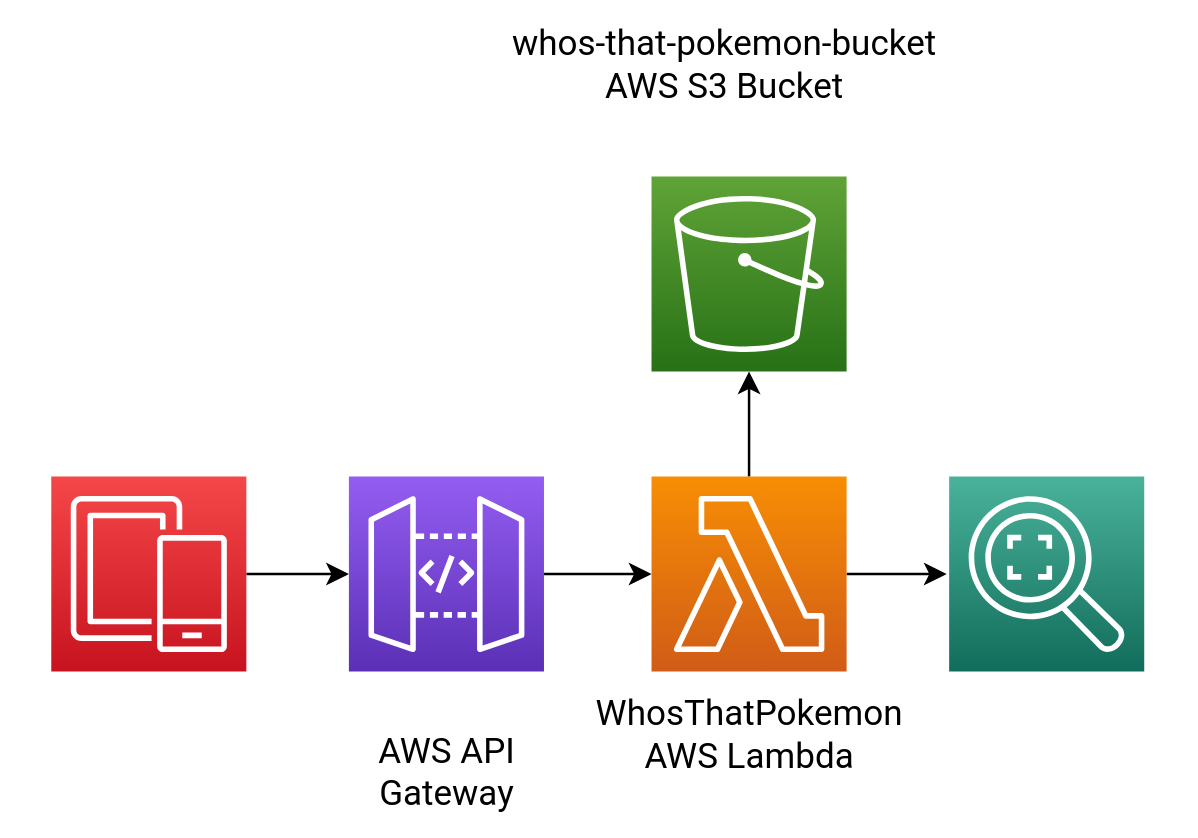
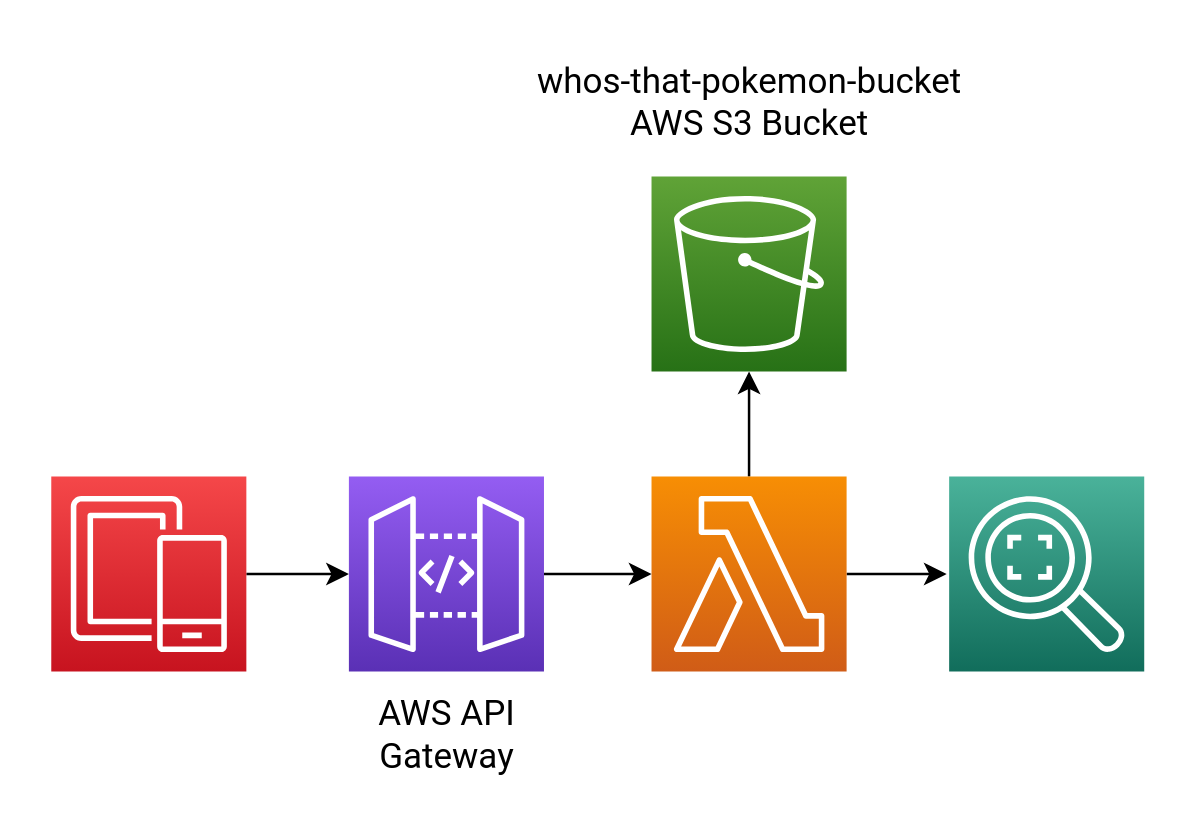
  <mxCell id="0" />
  <mxCell id="1" parent="0" />
  <mxCell id="2" value="" style="edgeStyle=orthogonalEdgeStyle;rounded=0;orthogonalLoop=1;jettySize=auto;html=1;fontFamily=Roboto;fontSource=https%3A%2F%2Ffonts.googleapis.com%2Fcss%3Ffamily%3DRoboto;fontSize=14;" parent="1" source="3" target="11" edge="1"><mxGeometry relative="1" as="geometry" /></mxCell>
  <mxCell id="3" value="" style="sketch=0;points=[[0,0,0],[0.25,0,0],[0.5,0,0],[0.75,0,0],[1,0,0],[0,1,0],[0.25,1,0],[0.5,1,0],[0.75,1,0],[1,1,0],[0,0.25,0],[0,0.5,0],[0,0.75,0],[1,0.25,0],[1,0.5,0],[1,0.75,0]];outlineConnect=0;fontColor=#232F3E;gradientColor=#F54749;gradientDirection=north;fillColor=#C7131F;strokeColor=#ffffff;dashed=0;verticalLabelPosition=bottom;verticalAlign=top;align=center;html=1;fontSize=12;fontStyle=0;aspect=fixed;shape=mxgraph.aws4.resourceIcon;resIcon=mxgraph.aws4.mobile;" parent="1" vertex="1"><mxGeometry x="20" y="190" width="78" height="78" as="geometry" /></mxCell>
  <mxCell id="4" value="" style="edgeStyle=orthogonalEdgeStyle;rounded=0;orthogonalLoop=1;jettySize=auto;html=1;fontFamily=Roboto;fontSource=https%3A%2F%2Ffonts.googleapis.com%2Fcss%3Ffamily%3DRoboto;fontSize=14;" parent="1" source="6" target="7" edge="1"><mxGeometry relative="1" as="geometry" /></mxCell>
  <mxCell id="5" style="edgeStyle=orthogonalEdgeStyle;rounded=0;orthogonalLoop=1;jettySize=auto;html=1;fontFamily=Roboto;fontSource=https%3A%2F%2Ffonts.googleapis.com%2Fcss%3Ffamily%3DRoboto;fontSize=14;" parent="1" source="6" edge="1"><mxGeometry relative="1" as="geometry"><mxPoint x="378" y="229" as="targetPoint" /></mxGeometry></mxCell>
  <mxCell id="6" value="" style="sketch=0;points=[[0,0,0],[0.25,0,0],[0.5,0,0],[0.75,0,0],[1,0,0],[0,1,0],[0.25,1,0],[0.5,1,0],[0.75,1,0],[1,1,0],[0,0.25,0],[0,0.5,0],[0,0.75,0],[1,0.25,0],[1,0.5,0],[1,0.75,0]];outlineConnect=0;fontColor=#232F3E;gradientColor=#F78E04;gradientDirection=north;fillColor=#D05C17;strokeColor=#ffffff;dashed=0;verticalLabelPosition=bottom;verticalAlign=top;align=center;html=1;fontSize=12;fontStyle=0;aspect=fixed;shape=mxgraph.aws4.resourceIcon;resIcon=mxgraph.aws4.lambda;" parent="1" vertex="1"><mxGeometry x="260" y="190" width="78" height="78" as="geometry" /></mxCell>
  <mxCell id="7" value="" style="sketch=0;points=[[0,0,0],[0.25,0,0],[0.5,0,0],[0.75,0,0],[1,0,0],[0,1,0],[0.25,1,0],[0.5,1,0],[0.75,1,0],[1,1,0],[0,0.25,0],[0,0.5,0],[0,0.75,0],[1,0.25,0],[1,0.5,0],[1,0.75,0]];outlineConnect=0;fontColor=#232F3E;gradientColor=#60A337;gradientDirection=north;fillColor=#277116;strokeColor=#ffffff;dashed=0;verticalLabelPosition=bottom;verticalAlign=top;align=center;html=1;fontSize=12;fontStyle=0;aspect=fixed;shape=mxgraph.aws4.resourceIcon;resIcon=mxgraph.aws4.s3;fontFamily=Roboto;fontSource=https%3A%2F%2Ffonts.googleapis.com%2Fcss%3Ffamily%3DRoboto;" parent="1" vertex="1"><mxGeometry x="260" y="70" width="78" height="78" as="geometry" /></mxCell>
- <mxCell id="8" value="&lt;div&gt;WhosThatPokemon&lt;br&gt;&lt;/div&gt;&lt;div&gt;AWS Lambda&lt;/div&gt;" style="text;html=1;align=center;verticalAlign=middle;resizable=0;points=[];autosize=1;strokeColor=none;fillColor=none;fontSize=14;fontFamily=Roboto;" parent="1" vertex="1"><mxGeometry x="229" y="273" width="140" height="40" as="geometry" /></mxCell>
- <mxCell id="9" value="&lt;div&gt;whos-that-pokemon-bucket&lt;/div&gt;&lt;div&gt;AWS S3 Bucket&lt;br&gt;&lt;/div&gt;" style="text;html=1;align=center;verticalAlign=middle;resizable=0;points=[];autosize=1;strokeColor=none;fillColor=none;fontSize=14;fontFamily=Roboto;" parent="1" vertex="1"><mxGeometry x="194" y="5" width="190" height="40" as="geometry" /></mxCell>
+ <mxCell id="9" value="&lt;div&gt;whos-that-pokemon-bucket&lt;/div&gt;&lt;div&gt;AWS S3 Bucket&lt;br&gt;&lt;/div&gt;" style="text;html=1;align=center;verticalAlign=middle;resizable=0;points=[];autosize=1;strokeColor=none;fillColor=none;fontSize=14;fontFamily=Roboto;" parent="1" vertex="1"><mxGeometry x="204" y="20" width="190" height="40" as="geometry" /></mxCell>
  <mxCell id="10" value="" style="edgeStyle=orthogonalEdgeStyle;rounded=0;orthogonalLoop=1;jettySize=auto;html=1;fontFamily=Roboto;fontSource=https%3A%2F%2Ffonts.googleapis.com%2Fcss%3Ffamily%3DRoboto;fontSize=14;" parent="1" source="11" target="6" edge="1"><mxGeometry relative="1" as="geometry" /></mxCell>
  <mxCell id="11" value="" style="sketch=0;points=[[0,0,0],[0.25,0,0],[0.5,0,0],[0.75,0,0],[1,0,0],[0,1,0],[0.25,1,0],[0.5,1,0],[0.75,1,0],[1,1,0],[0,0.25,0],[0,0.5,0],[0,0.75,0],[1,0.25,0],[1,0.5,0],[1,0.75,0]];outlineConnect=0;fontColor=#232F3E;gradientColor=#945DF2;gradientDirection=north;fillColor=#5A30B5;strokeColor=#ffffff;dashed=0;verticalLabelPosition=bottom;verticalAlign=top;align=center;html=1;fontSize=12;fontStyle=0;aspect=fixed;shape=mxgraph.aws4.resourceIcon;resIcon=mxgraph.aws4.api_gateway;fontFamily=Roboto;fontSource=https%3A%2F%2Ffonts.googleapis.com%2Fcss%3Ffamily%3DRoboto;" parent="1" vertex="1"><mxGeometry x="139" y="190" width="78" height="78" as="geometry" /></mxCell>
- <mxCell id="12" value="&lt;div&gt;AWS API&lt;/div&gt;&lt;div&gt;Gateway&lt;/div&gt;" style="text;html=1;align=center;verticalAlign=middle;resizable=0;points=[];autosize=1;strokeColor=none;fillColor=none;fontSize=14;fontFamily=Roboto;" parent="1" vertex="1"><mxGeometry x="143" y="288" width="70" height="40" as="geometry" /></mxCell>
+ <mxCell id="12" value="&lt;div&gt;AWS API&lt;/div&gt;&lt;div&gt;Gateway&lt;/div&gt;" style="text;html=1;align=center;verticalAlign=middle;resizable=0;points=[];autosize=1;strokeColor=none;fillColor=none;fontSize=14;fontFamily=Roboto;" parent="1" vertex="1"><mxGeometry x="143" y="273" width="70" height="40" as="geometry" /></mxCell>
  <mxCell id="13" value="" style="sketch=0;points=[[0,0,0],[0.25,0,0],[0.5,0,0],[0.75,0,0],[1,0,0],[0,1,0],[0.25,1,0],[0.5,1,0],[0.75,1,0],[1,1,0],[0,0.25,0],[0,0.5,0],[0,0.75,0],[1,0.25,0],[1,0.5,0],[1,0.75,0]];outlineConnect=0;fontColor=#232F3E;gradientColor=#4AB29A;gradientDirection=north;fillColor=#116D5B;strokeColor=#ffffff;dashed=0;verticalLabelPosition=bottom;verticalAlign=top;align=center;html=1;fontSize=12;fontStyle=0;aspect=fixed;shape=mxgraph.aws4.resourceIcon;resIcon=mxgraph.aws4.rekognition_2;" vertex="1" parent="1"><mxGeometry x="379" y="190" width="78" height="78" as="geometry" /></mxCell>
